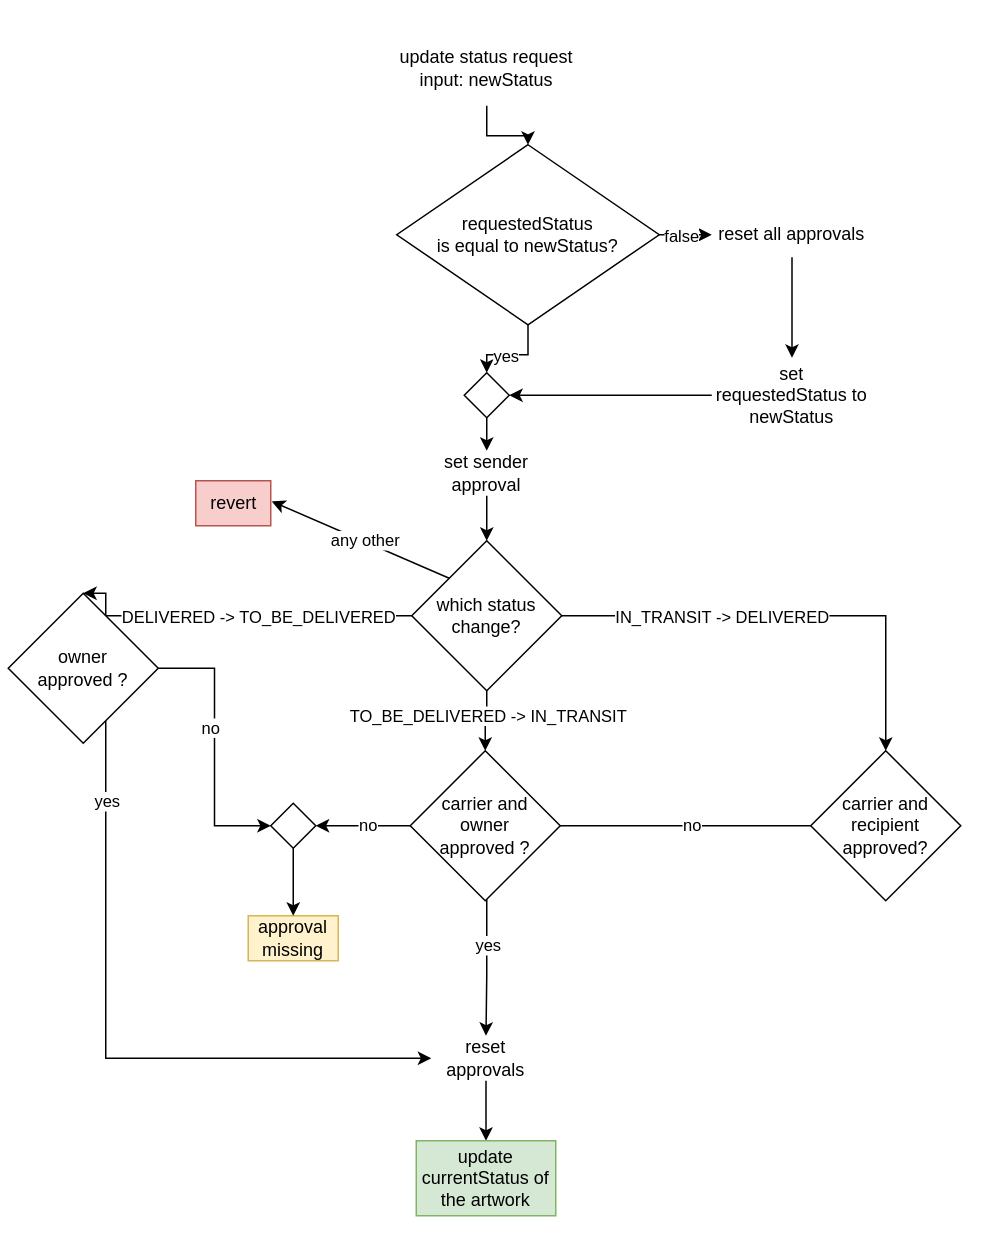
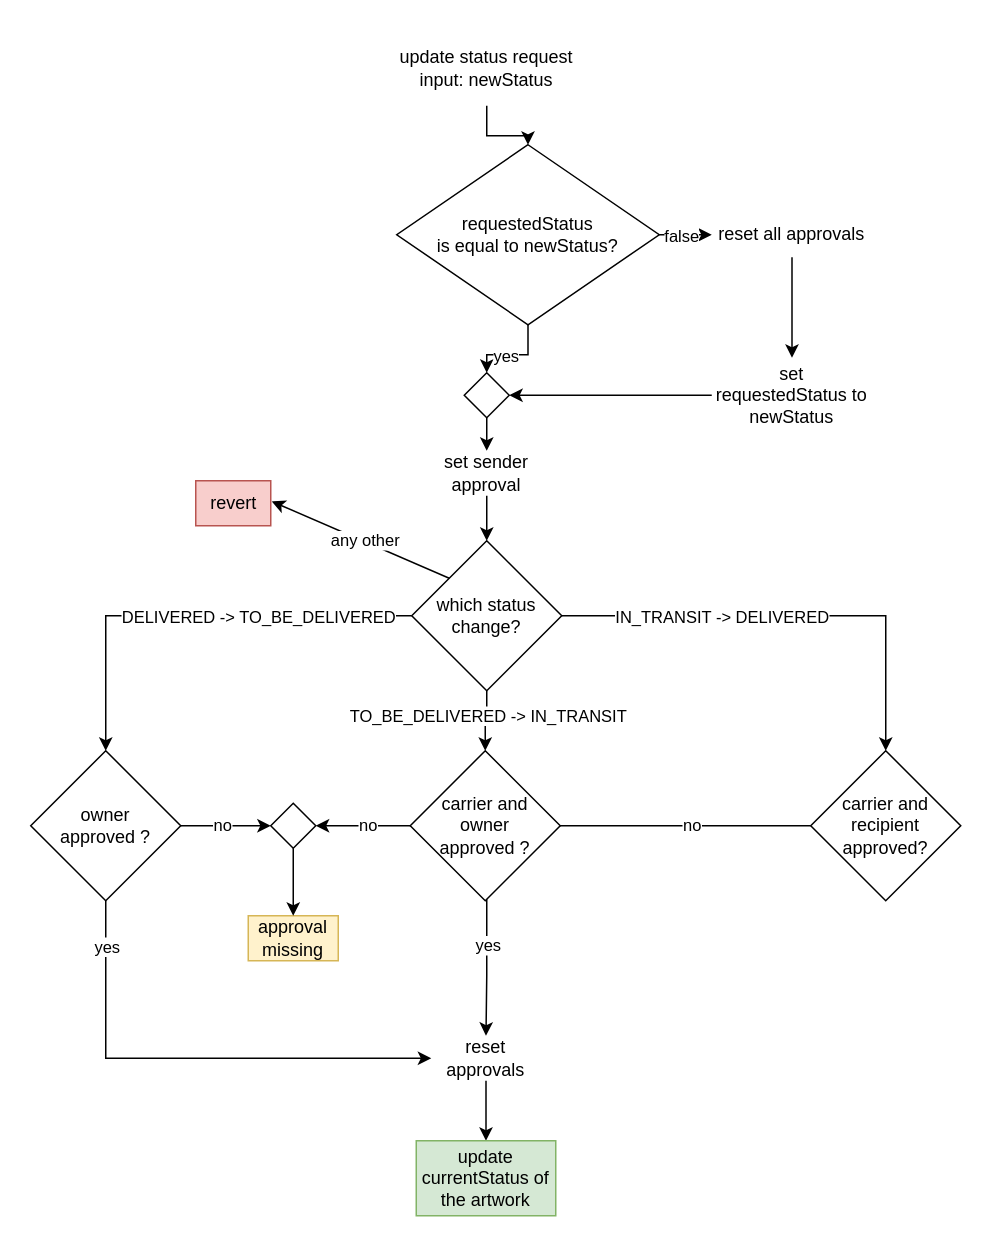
  <mxCell id="0" />
  <mxCell id="1" parent="0" />
  <mxCell id="2" style="edgeStyle=orthogonalEdgeStyle;rounded=0;orthogonalLoop=1;jettySize=auto;html=1;entryX=0.5;entryY=0;entryDx=0;entryDy=0;" edge="1" parent="1" source="3" target="8"><mxGeometry relative="1" as="geometry"><mxPoint x="323.5" y="110" as="targetPoint" /></mxGeometry></mxCell>
  <mxCell id="3" value="update status request&lt;br&gt;input: newStatus" style="text;html=1;strokeColor=none;fillColor=none;align=center;verticalAlign=middle;whiteSpace=wrap;rounded=0;" vertex="1" parent="1"><mxGeometry x="257.13" y="20" width="133.75" height="50" as="geometry" /></mxCell>
  <mxCell id="4" style="edgeStyle=orthogonalEdgeStyle;rounded=0;orthogonalLoop=1;jettySize=auto;html=1;entryX=0;entryY=0.5;entryDx=0;entryDy=0;" edge="1" parent="1" source="8" target="12"><mxGeometry relative="1" as="geometry"><mxPoint x="430" y="190" as="targetPoint" /><Array as="points"><mxPoint x="420" y="156" /><mxPoint x="420" y="156" /></Array></mxGeometry></mxCell>
  <mxCell id="5" value="false" style="edgeLabel;html=1;align=center;verticalAlign=middle;resizable=0;points=[];" vertex="1" connectable="0" parent="4"><mxGeometry x="0.188" y="1" relative="1" as="geometry"><mxPoint x="-7" y="1" as="offset" /></mxGeometry></mxCell>
  <mxCell id="6" style="edgeStyle=orthogonalEdgeStyle;rounded=0;orthogonalLoop=1;jettySize=auto;html=1;entryX=0.5;entryY=0;entryDx=0;entryDy=0;" edge="1" parent="1" source="8" target="45"><mxGeometry relative="1" as="geometry" /></mxCell>
  <mxCell id="7" value="yes" style="edgeLabel;html=1;align=center;verticalAlign=middle;resizable=0;points=[];" vertex="1" connectable="0" parent="6"><mxGeometry x="0.193" relative="1" as="geometry"><mxPoint as="offset" /></mxGeometry></mxCell>
  <mxCell id="8" value="requestedStatus&lt;br&gt;is equal to newStatus?" style="rhombus;whiteSpace=wrap;html=1;aspect=fixed;" vertex="1" parent="1"><mxGeometry x="264" y="96" width="175" height="120" as="geometry" /></mxCell>
  <mxCell id="9" style="edgeStyle=orthogonalEdgeStyle;rounded=0;orthogonalLoop=1;jettySize=auto;html=1;entryX=1;entryY=0.5;entryDx=0;entryDy=0;" edge="1" parent="1" source="10" target="45"><mxGeometry relative="1" as="geometry" /></mxCell>
  <mxCell id="10" value="set requestedStatus to newStatus" style="text;html=1;strokeColor=none;fillColor=none;align=center;verticalAlign=middle;whiteSpace=wrap;rounded=0;" vertex="1" parent="1"><mxGeometry x="474" y="238" width="107" height="50" as="geometry" /></mxCell>
  <mxCell id="11" style="edgeStyle=orthogonalEdgeStyle;rounded=0;orthogonalLoop=1;jettySize=auto;html=1;entryX=0.5;entryY=0;entryDx=0;entryDy=0;" edge="1" parent="1" source="12" target="10"><mxGeometry relative="1" as="geometry" /></mxCell>
  <mxCell id="12" value="reset all approvals" style="text;html=1;strokeColor=none;fillColor=none;align=center;verticalAlign=middle;whiteSpace=wrap;rounded=0;" vertex="1" parent="1"><mxGeometry x="474" y="141" width="107" height="30" as="geometry" /></mxCell>
  <mxCell id="13" style="edgeStyle=orthogonalEdgeStyle;rounded=0;orthogonalLoop=1;jettySize=auto;html=1;exitX=0.5;exitY=1;exitDx=0;exitDy=0;entryX=0.5;entryY=0;entryDx=0;entryDy=0;" edge="1" parent="1" source="39" target="35"><mxGeometry relative="1" as="geometry"><mxPoint x="324.348" y="510" as="targetPoint" /></mxGeometry></mxCell>
  <mxCell id="14" value="TO_BE_DELIVERED -&amp;gt; IN_TRANSIT" style="edgeLabel;html=1;align=center;verticalAlign=middle;resizable=0;points=[];" vertex="1" connectable="0" parent="13"><mxGeometry x="-0.23" relative="1" as="geometry"><mxPoint as="offset" /></mxGeometry></mxCell>
  <mxCell id="15" style="edgeStyle=orthogonalEdgeStyle;rounded=0;orthogonalLoop=1;jettySize=auto;html=1;entryX=0.5;entryY=0;entryDx=0;entryDy=0;" edge="1" parent="1" source="39" target="27"><mxGeometry relative="1" as="geometry"><mxPoint x="560" y="510" as="targetPoint" /></mxGeometry></mxCell>
  <mxCell id="16" value="IN_TRANSIT -&amp;gt; DELIVERED" style="edgeLabel;html=1;align=center;verticalAlign=middle;resizable=0;points=[];" vertex="1" connectable="0" parent="15"><mxGeometry x="0.148" relative="1" as="geometry"><mxPoint x="-70" as="offset" /></mxGeometry></mxCell>
  <mxCell id="17" style="edgeStyle=orthogonalEdgeStyle;rounded=0;orthogonalLoop=1;jettySize=auto;html=1;entryX=0.5;entryY=0;entryDx=0;entryDy=0;" edge="1" parent="1" source="39" target="23"><mxGeometry relative="1" as="geometry"><mxPoint x="70" y="510" as="targetPoint" /><mxPoint x="314" y="400" as="sourcePoint" /><Array as="points"><mxPoint x="70" y="410" /></Array></mxGeometry></mxCell>
  <mxCell id="18" value="revert" style="text;html=1;align=center;verticalAlign=middle;resizable=0;points=[];autosize=1;strokeColor=#b85450;fillColor=#f8cecc;" vertex="1" parent="1"><mxGeometry x="130" y="320" width="50" height="30" as="geometry" /></mxCell>
  <mxCell id="19" style="edgeStyle=orthogonalEdgeStyle;rounded=0;orthogonalLoop=1;jettySize=auto;html=1;entryX=0;entryY=0.5;entryDx=0;entryDy=0;" edge="1" parent="1" source="23" target="29"><mxGeometry relative="1" as="geometry"><Array as="points"><mxPoint x="70" y="705" /></Array></mxGeometry></mxCell>
  <mxCell id="20" value="yes" style="edgeLabel;html=1;align=center;verticalAlign=middle;resizable=0;points=[];" vertex="1" connectable="0" parent="19"><mxGeometry x="-0.631" y="2" relative="1" as="geometry"><mxPoint x="-2" y="-29" as="offset" /></mxGeometry></mxCell>
  <mxCell id="21" style="edgeStyle=orthogonalEdgeStyle;rounded=0;orthogonalLoop=1;jettySize=auto;html=1;entryX=0;entryY=0.5;entryDx=0;entryDy=0;" edge="1" parent="1" source="23" target="43"><mxGeometry relative="1" as="geometry"><mxPoint x="148.5" y="545" as="targetPoint" /></mxGeometry></mxCell>
  <mxCell id="22" value="no" style="edgeLabel;html=1;align=center;verticalAlign=middle;resizable=0;points=[];" vertex="1" connectable="0" parent="21"><mxGeometry x="-0.098" y="-3" relative="1" as="geometry"><mxPoint y="-4" as="offset" /></mxGeometry></mxCell>
- <mxCell id="23" value="owner&lt;br&gt;approved ?" style="rhombus;whiteSpace=wrap;html=1;spacing=0;fontSize=12;" vertex="1" parent="1"><mxGeometry x="5" y="395" width="100" height="100" as="geometry" /></mxCell>
+ <mxCell id="23" value="owner&lt;br&gt;approved ?" style="rhombus;whiteSpace=wrap;html=1;spacing=0;fontSize=12;" vertex="1" parent="1"><mxGeometry x="20" y="500" width="100" height="100" as="geometry" /></mxCell>
  <mxCell id="24" style="edgeStyle=orthogonalEdgeStyle;rounded=0;orthogonalLoop=1;jettySize=auto;html=1;entryX=1;entryY=0.5;entryDx=0;entryDy=0;" edge="1" parent="1" source="27" target="43"><mxGeometry relative="1" as="geometry"><mxPoint x="260.15" y="545.6" as="targetPoint" /><Array as="points" /></mxGeometry></mxCell>
  <mxCell id="25" value="no" style="edgeLabel;html=1;align=center;verticalAlign=middle;resizable=0;points=[];" vertex="1" connectable="0" parent="24"><mxGeometry x="-0.671" relative="1" as="geometry"><mxPoint x="-26" y="-1" as="offset" /></mxGeometry></mxCell>
  <mxCell id="26" value="no" style="edgeLabel;html=1;align=center;verticalAlign=middle;resizable=0;points=[];" vertex="1" connectable="0" parent="24"><mxGeometry x="0.642" relative="1" as="geometry"><mxPoint x="-25" y="-1" as="offset" /></mxGeometry></mxCell>
  <mxCell id="27" value="carrier and recipient approved?" style="rhombus;whiteSpace=wrap;html=1;" vertex="1" parent="1"><mxGeometry x="540" y="500" width="100" height="100" as="geometry" /></mxCell>
  <mxCell id="28" style="edgeStyle=orthogonalEdgeStyle;rounded=0;orthogonalLoop=1;jettySize=auto;html=1;entryX=0.5;entryY=0;entryDx=0;entryDy=0;" edge="1" parent="1" source="29" target="30"><mxGeometry relative="1" as="geometry" /></mxCell>
  <mxCell id="29" value="reset approvals" style="text;html=1;strokeColor=none;fillColor=none;align=center;verticalAlign=middle;whiteSpace=wrap;rounded=0;spacing=5;" vertex="1" parent="1"><mxGeometry x="287" y="690" width="73" height="30" as="geometry" /></mxCell>
  <mxCell id="30" value="update currentStatus of the artwork" style="text;html=1;strokeColor=#82b366;fillColor=#d5e8d4;align=center;verticalAlign=middle;whiteSpace=wrap;rounded=0;" vertex="1" parent="1"><mxGeometry x="277" y="760" width="93" height="50" as="geometry" /></mxCell>
  <mxCell id="31" style="edgeStyle=orthogonalEdgeStyle;rounded=0;orthogonalLoop=1;jettySize=auto;html=1;entryX=0.5;entryY=0;entryDx=0;entryDy=0;" edge="1" parent="1" source="32" target="39"><mxGeometry relative="1" as="geometry" /></mxCell>
  <mxCell id="32" value="set sender approval" style="text;html=1;strokeColor=none;fillColor=none;align=center;verticalAlign=middle;whiteSpace=wrap;rounded=0;" vertex="1" parent="1"><mxGeometry x="294" y="300" width="60" height="30" as="geometry" /></mxCell>
  <mxCell id="33" style="edgeStyle=orthogonalEdgeStyle;rounded=0;orthogonalLoop=1;jettySize=auto;html=1;entryX=0.5;entryY=0;entryDx=0;entryDy=0;" edge="1" parent="1" source="35" target="29"><mxGeometry relative="1" as="geometry"><Array as="points"><mxPoint x="324" y="650" /><mxPoint x="324" y="650" /></Array></mxGeometry></mxCell>
  <mxCell id="34" value="yes" style="edgeLabel;html=1;align=center;verticalAlign=middle;resizable=0;points=[];" vertex="1" connectable="0" parent="33"><mxGeometry x="-0.289" relative="1" as="geometry"><mxPoint y="-2" as="offset" /></mxGeometry></mxCell>
  <mxCell id="35" value="carrier and&lt;br&gt;owner &lt;br&gt;approved ?" style="rhombus;spacing=0;html=1;whiteSpace=wrap;" vertex="1" parent="1"><mxGeometry x="273" y="500" width="100" height="100" as="geometry" /></mxCell>
  <mxCell id="36" value="approval missing" style="text;html=1;strokeColor=#d6b656;fillColor=#fff2cc;align=center;verticalAlign=middle;whiteSpace=wrap;rounded=0;" vertex="1" parent="1"><mxGeometry x="165" y="610" width="60" height="30" as="geometry" /></mxCell>
  <mxCell id="37" value="" style="edgeStyle=orthogonalEdgeStyle;rounded=0;orthogonalLoop=1;jettySize=auto;html=1;entryX=0.5;entryY=0;entryDx=0;entryDy=0;" edge="1" parent="1" target="39"><mxGeometry relative="1" as="geometry"><mxPoint x="70" y="500" as="targetPoint" /><mxPoint x="314" y="400" as="sourcePoint" /><Array as="points" /></mxGeometry></mxCell>
  <mxCell id="38" value="DELIVERED -&amp;gt; TO_BE_DELIVERED" style="edgeLabel;html=1;align=center;verticalAlign=middle;resizable=0;points=[];" vertex="1" connectable="0" parent="37"><mxGeometry x="-0.197" y="-1" relative="1" as="geometry"><mxPoint x="-154" y="-4" as="offset" /></mxGeometry></mxCell>
  <mxCell id="39" value="which status change?" style="rhombus;whiteSpace=wrap;html=1;" vertex="1" parent="1"><mxGeometry x="274" y="360" width="100" height="100" as="geometry" /></mxCell>
  <mxCell id="40" value="" style="endArrow=classic;html=1;rounded=0;entryX=1.014;entryY=0.459;entryDx=0;entryDy=0;entryPerimeter=0;exitX=0;exitY=0;exitDx=0;exitDy=0;" edge="1" parent="1" source="39" target="18"><mxGeometry width="50" height="50" relative="1" as="geometry"><mxPoint x="350" y="370" as="sourcePoint" /><mxPoint x="400" y="320" as="targetPoint" /></mxGeometry></mxCell>
  <mxCell id="41" value="any other" style="edgeLabel;html=1;align=center;verticalAlign=middle;resizable=0;points=[];" vertex="1" connectable="0" parent="40"><mxGeometry x="-0.035" y="-1" relative="1" as="geometry"><mxPoint as="offset" /></mxGeometry></mxCell>
  <mxCell id="42" style="edgeStyle=orthogonalEdgeStyle;rounded=0;orthogonalLoop=1;jettySize=auto;html=1;entryX=0.5;entryY=0;entryDx=0;entryDy=0;" edge="1" parent="1" source="43" target="36"><mxGeometry relative="1" as="geometry" /></mxCell>
  <mxCell id="43" value="" style="rhombus;" vertex="1" parent="1"><mxGeometry x="180" y="535" width="30" height="30" as="geometry" /></mxCell>
  <mxCell id="44" style="edgeStyle=orthogonalEdgeStyle;rounded=0;orthogonalLoop=1;jettySize=auto;html=1;entryX=0.5;entryY=0;entryDx=0;entryDy=0;" edge="1" parent="1" source="45" target="32"><mxGeometry relative="1" as="geometry" /></mxCell>
  <mxCell id="45" value="" style="rhombus;" vertex="1" parent="1"><mxGeometry x="309" y="248" width="30" height="30" as="geometry" /></mxCell>
